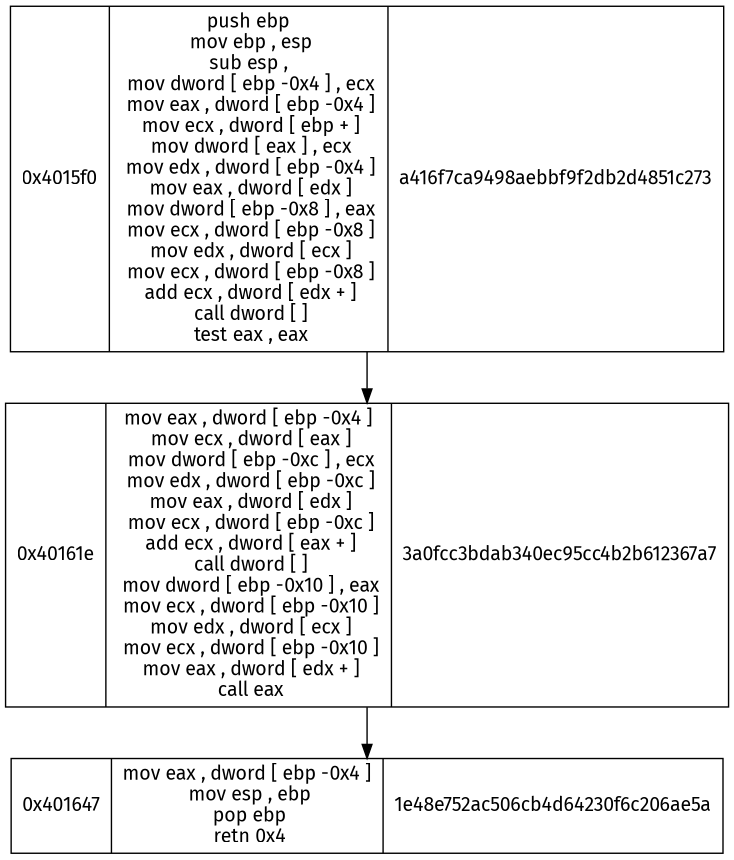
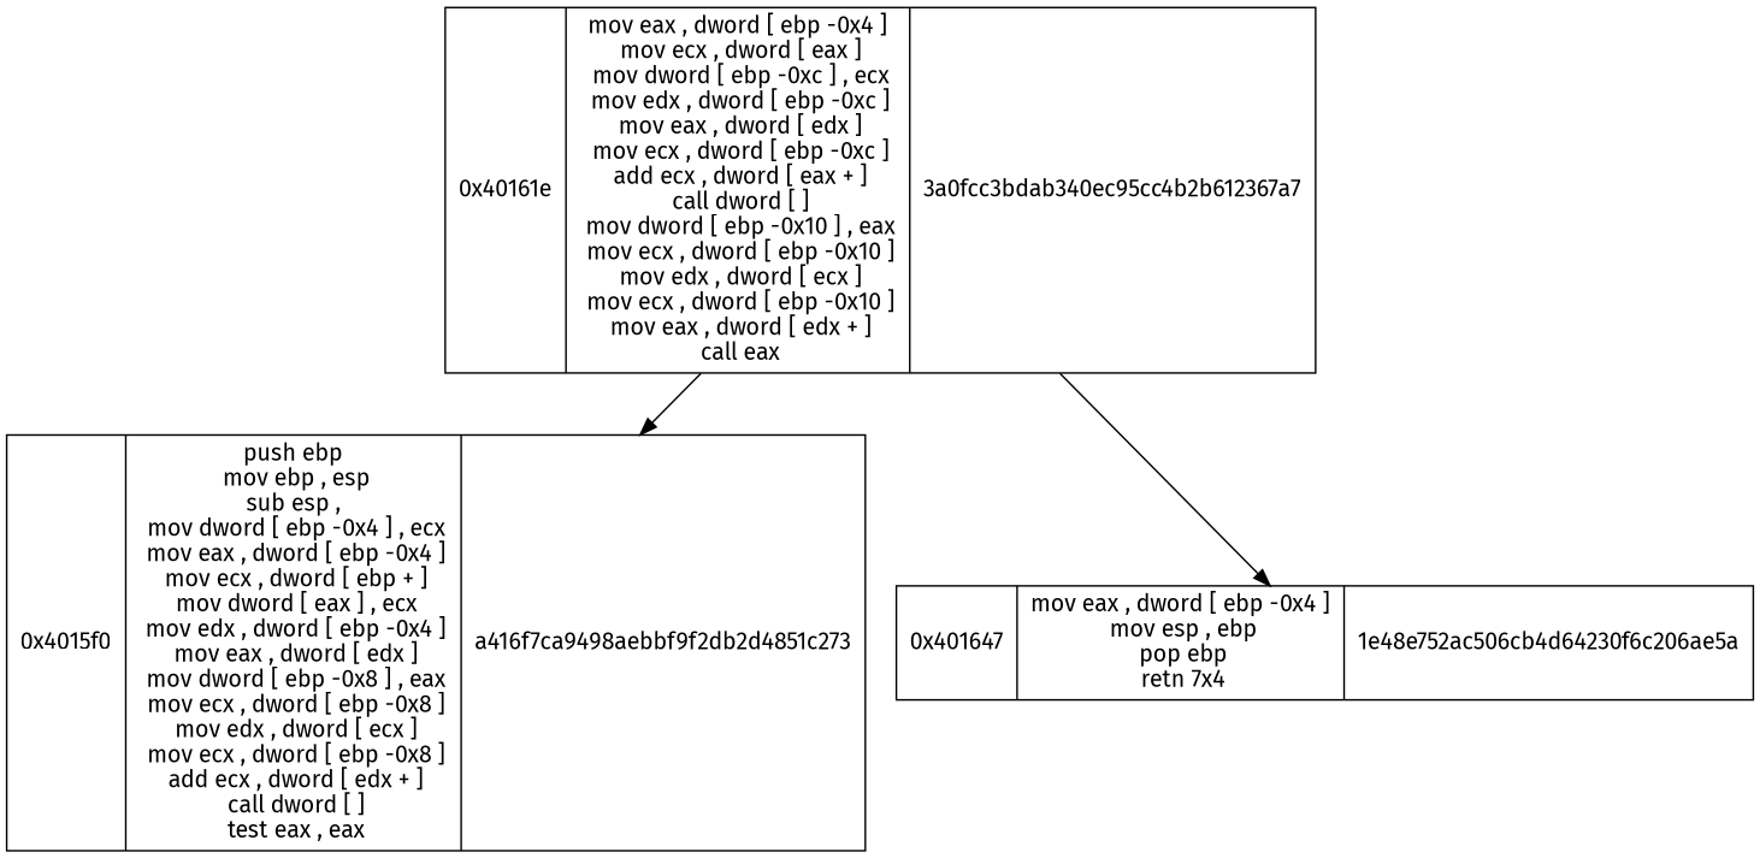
  digraph {
    fontname="Fira Sans"
    node [fontname="Fira Sans" shape=record]
    edge [fontname="Fira Sans"]
    n1 [label="0x4015f0|  push ebp\n mov ebp ,  esp\n sub esp , \n mov dword  [ ebp -0x4 ] ,  ecx\n mov eax ,  dword  [ ebp -0x4 ]\n mov ecx ,  dword  [ ebp + ]\n mov dword  [ eax ] ,  ecx\n mov edx ,  dword  [ ebp -0x4 ]\n mov eax ,  dword  [ edx ]\n mov dword  [ ebp -0x8 ] ,  eax\n mov ecx ,  dword  [ ebp -0x8 ]\n mov edx ,  dword  [ ecx ]\n mov ecx ,  dword  [ ebp -0x8 ]\n add ecx ,  dword  [ edx + ]\n call dword  [ ]\n test eax ,  eax\n| a416f7ca9498aebbf9f2db2d4851c273"]
    n2 [label="0x40161e|  mov eax ,  dword  [ ebp -0x4 ]\n mov ecx ,  dword  [ eax ]\n mov dword  [ ebp -0xc ] ,  ecx\n mov edx ,  dword  [ ebp -0xc ]\n mov eax ,  dword  [ edx ]\n mov ecx ,  dword  [ ebp -0xc ]\n add ecx ,  dword  [ eax + ]\n call dword  [ ]\n mov dword  [ ebp -0x10 ] ,  eax\n mov ecx ,  dword  [ ebp -0x10 ]\n mov edx ,  dword  [ ecx ]\n mov ecx ,  dword  [ ebp -0x10 ]\n mov eax ,  dword  [ edx + ]\n call eax\n| 3a0fcc3bdab340ec95cc4b2b612367a7"]
-   n3 [label="0x401647|  mov eax ,  dword  [ ebp -0x4 ]\n mov esp ,  ebp\n pop ebp\n retn 0x4\n| 1e48e752ac506cb4d64230f6c206ae5a"]
-   n1 -> n2
+   n3 [label="0x401647|  mov eax ,  dword  [ ebp -0x4 ]\n mov esp ,  ebp\n pop ebp\n retn 7x4\n| 1e48e752ac506cb4d64230f6c206ae5a"]
+   n2 -> n1
    n2 -> n3
  }
